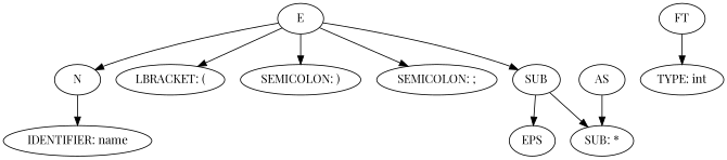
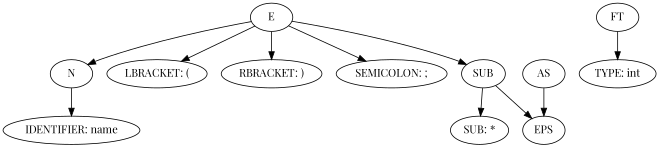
  digraph {
    fontname="Playfair Display"
    node [fontname="Playfair Display"]
    edge [fontname="Playfair Display"]
    n1 [label=E]
    n2 [label=SUB]
    n3 [label=N]
    n4 [label="LBRACKET: ("]
-   n5 [label="SEMICOLON: )"]
+   n5 [label="RBRACKET: )"]
    n6 [label="SEMICOLON: ;"]
    n7 [label=FT]
    n8 [label="TYPE: int"]
    n9 [label="SUB: *"]
    n10 [label=EPS]
    n11 [label="IDENTIFIER: name"]
    n12 [label=AS]
    n1 -> n2
    n1 -> n3
    n1 -> n4
    n1 -> n5
    n1 -> n6
    n2 -> n9
    n2 -> n10
    n3 -> n11
    n7 -> n8
-   n12 -> n9
+   n12 -> n10
  }
